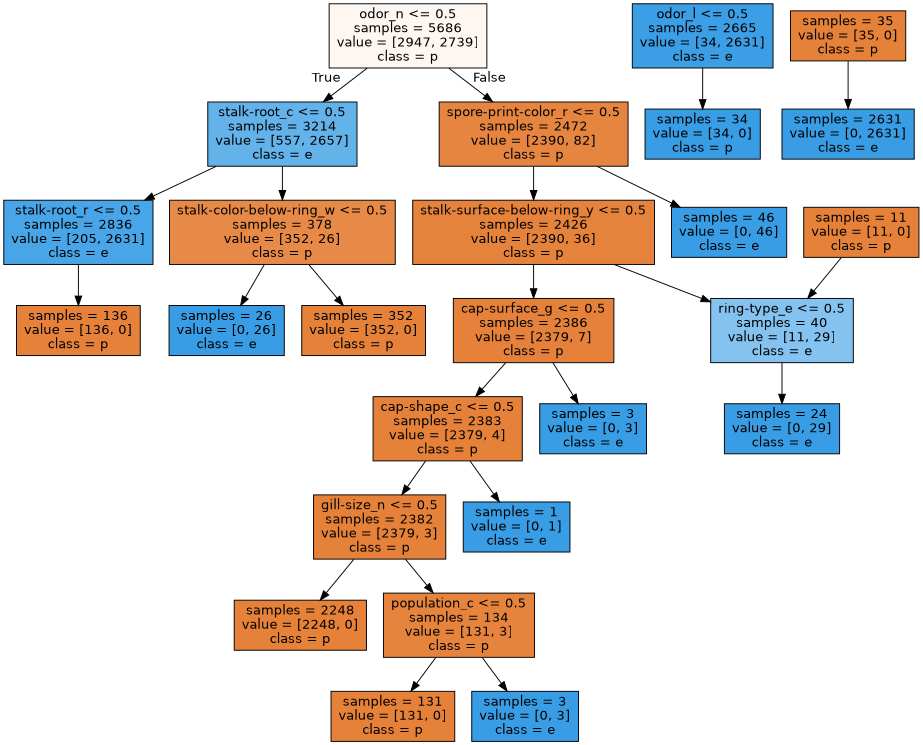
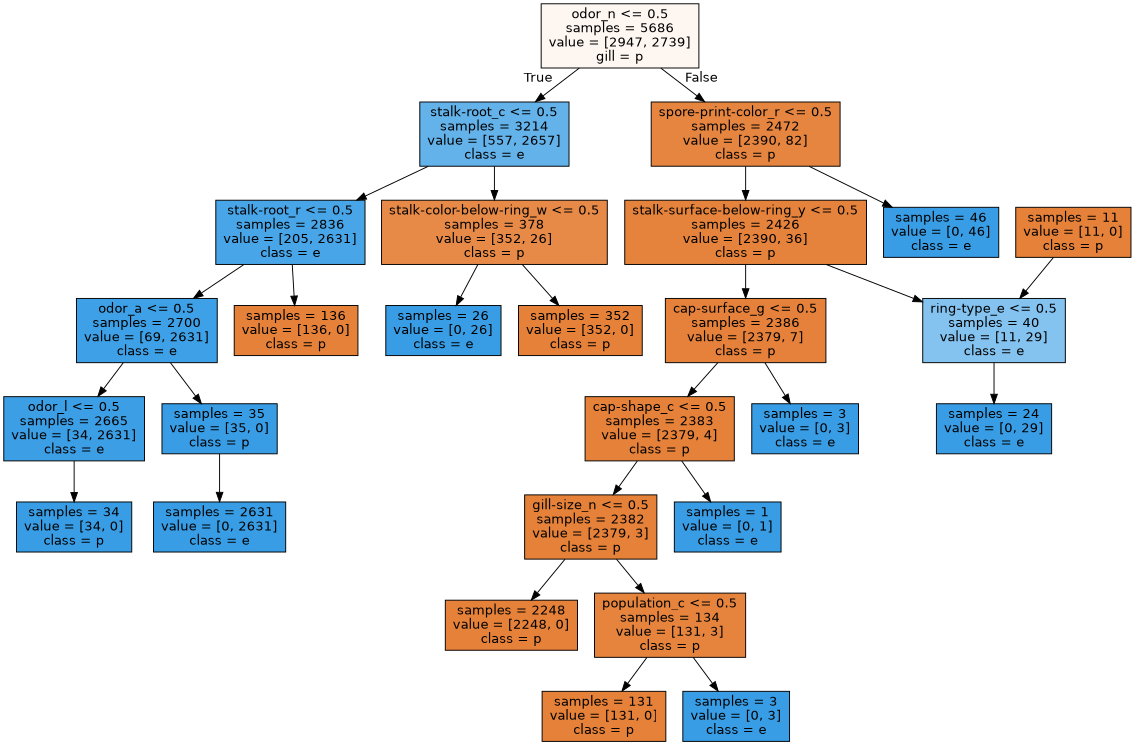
  digraph {
    node [color=black fillcolor="#399de5" fontname=helvetica shape=box style=filled]
    edge [fontname=helvetica]
-   n1 [fillcolor="#fdf6f1" label="odor_n <= 0.5\nsamples = 5686\nvalue = [2947, 2739]\nclass = p"]
+   n1 [fillcolor="#fdf6f1" label="odor_n <= 0.5\nsamples = 5686\nvalue = [2947, 2739]\ngill = p"]
    n2 [fillcolor="#63b2ea" label="stalk-root_c <= 0.5\nsamples = 3214\nvalue = [557, 2657]\nclass = e"]
    n3 [fillcolor="#e68540" label="spore-print-color_r <= 0.5\nsamples = 2472\nvalue = [2390, 82]\nclass = p"]
    n4 [fillcolor="#48a5e7" label="stalk-root_r <= 0.5\nsamples = 2836\nvalue = [205, 2631]\nclass = e"]
    n5 [fillcolor="#e78a48" label="stalk-color-below-ring_w <= 0.5\nsamples = 378\nvalue = [352, 26]\nclass = p"]
    n6 [fillcolor="#e5833c" label="stalk-surface-below-ring_y <= 0.5\nsamples = 2426\nvalue = [2390, 36]\nclass = p"]
    n7 [label="samples = 46\nvalue = [0, 46]\nclass = e"]
+   n8 [fillcolor="#3ea0e6" label="odor_a <= 0.5\nsamples = 2700\nvalue = [69, 2631]\nclass = e"]
    n9 [fillcolor="#e58139" label="samples = 136\nvalue = [136, 0]\nclass = p"]
    n10 [label="samples = 26\nvalue = [0, 26]\nclass = e"]
    n11 [fillcolor="#e58139" label="samples = 352\nvalue = [352, 0]\nclass = p"]
    n12 [fillcolor="#3c9ee5" label="odor_l <= 0.5\nsamples = 2665\nvalue = [34, 2631]\nclass = e"]
-   n13 [fillcolor="#e58139" label="samples = 35\nvalue = [35, 0]\nclass = p"]
+   n13 [label="samples = 35\nvalue = [35, 0]\nclass = p"]
    n14 [label="samples = 34\nvalue = [34, 0]\nclass = p"]
    n15 [label="samples = 2631\nvalue = [0, 2631]\nclass = e"]
    n16 [fillcolor="#e5813a" label="cap-surface_g <= 0.5\nsamples = 2386\nvalue = [2379, 7]\nclass = p"]
    n17 [fillcolor="#84c2ef" label="ring-type_e <= 0.5\nsamples = 40\nvalue = [11, 29]\nclass = e"]
    n18 [fillcolor="#e58139" label="cap-shape_c <= 0.5\nsamples = 2383\nvalue = [2379, 4]\nclass = p"]
    n19 [label="samples = 3\nvalue = [0, 3]\nclass = e"]
    n20 [label="samples = 24\nvalue = [0, 29]\nclass = e"]
    n21 [fillcolor="#e58139" label="gill-size_n <= 0.5\nsamples = 2382\nvalue = [2379, 3]\nclass = p"]
    n22 [label="samples = 1\nvalue = [0, 1]\nclass = e"]
    n23 [fillcolor="#e58139" label="samples = 2248\nvalue = [2248, 0]\nclass = p"]
    n24 [fillcolor="#e6843e" label="population_c <= 0.5\nsamples = 134\nvalue = [131, 3]\nclass = p"]
    n25 [fillcolor="#e58139" label="samples = 131\nvalue = [131, 0]\nclass = p"]
    n26 [label="samples = 3\nvalue = [0, 3]\nclass = e"]
    n27 [fillcolor="#e58139" label="samples = 11\nvalue = [11, 0]\nclass = p"]
    n1 -> n2 [headlabel=True labelangle=45 labeldistance=2.5]
    n1 -> n3 [headlabel=False labelangle=-45 labeldistance=2.5]
    n2 -> n4
    n2 -> n5
    n3 -> n6
    n3 -> n7
+   n4 -> n8
    n4 -> n9
    n5 -> n10
    n5 -> n11
    n6 -> n16
    n6 -> n17
+   n8 -> n12
+   n8 -> n13
    n12 -> n14
    n13 -> n15
    n16 -> n18
    n16 -> n19
    n17 -> n20
    n18 -> n21
    n18 -> n22
    n21 -> n23
    n21 -> n24
    n24 -> n25
    n24 -> n26
    n27 -> n17
  }
